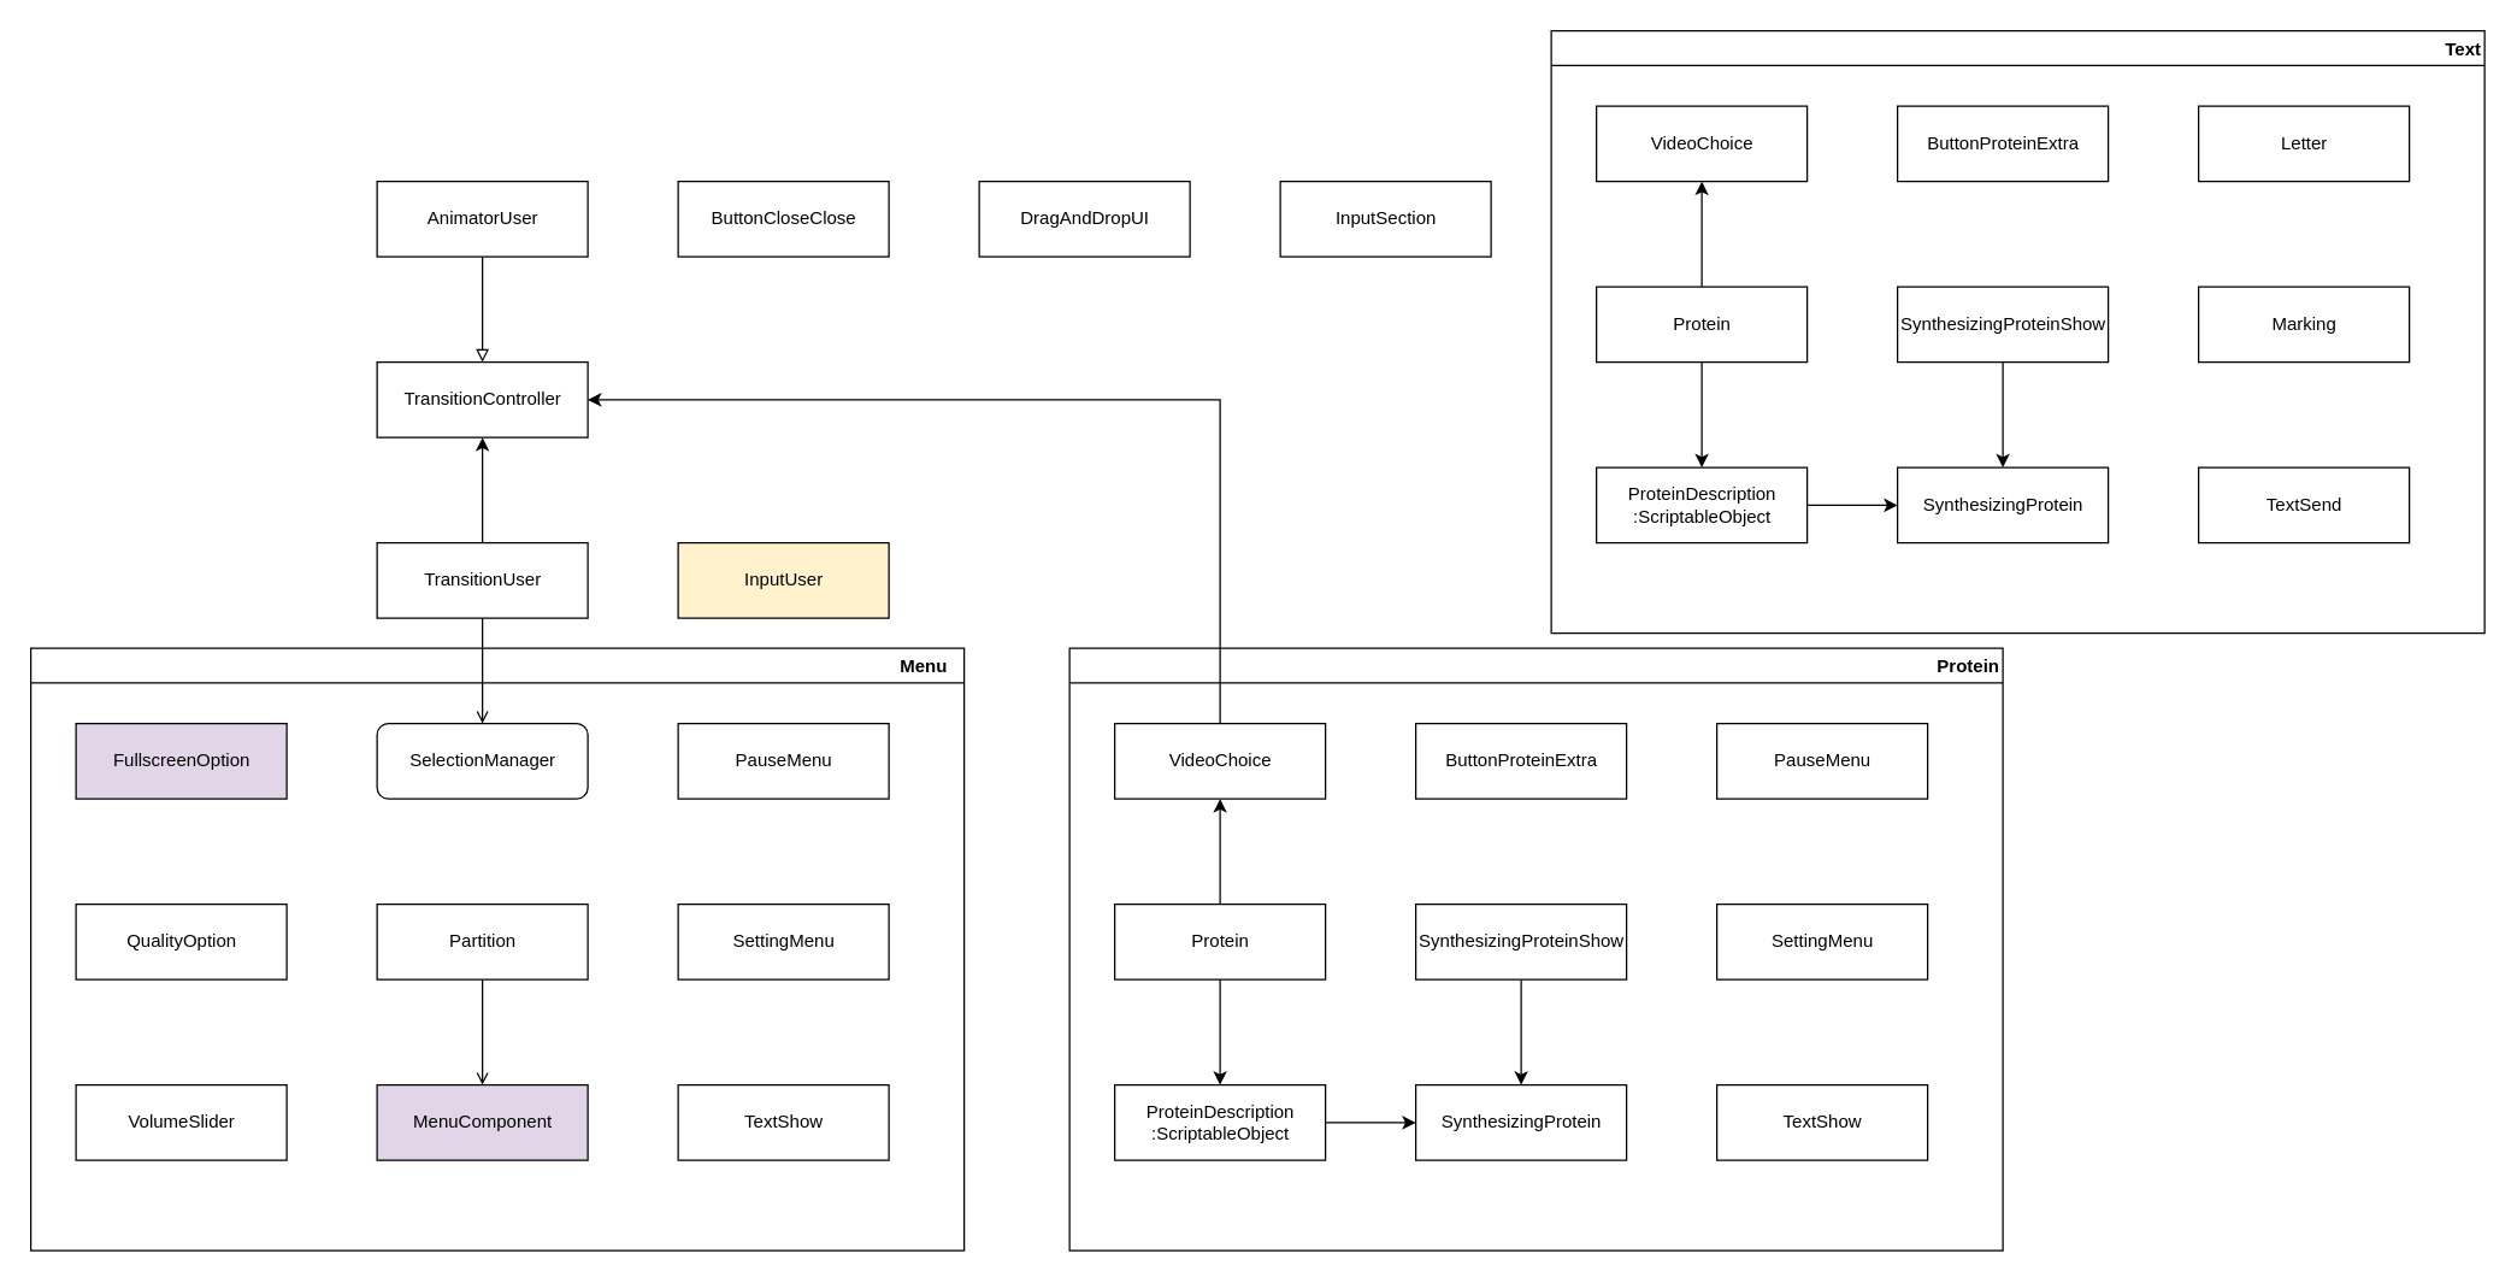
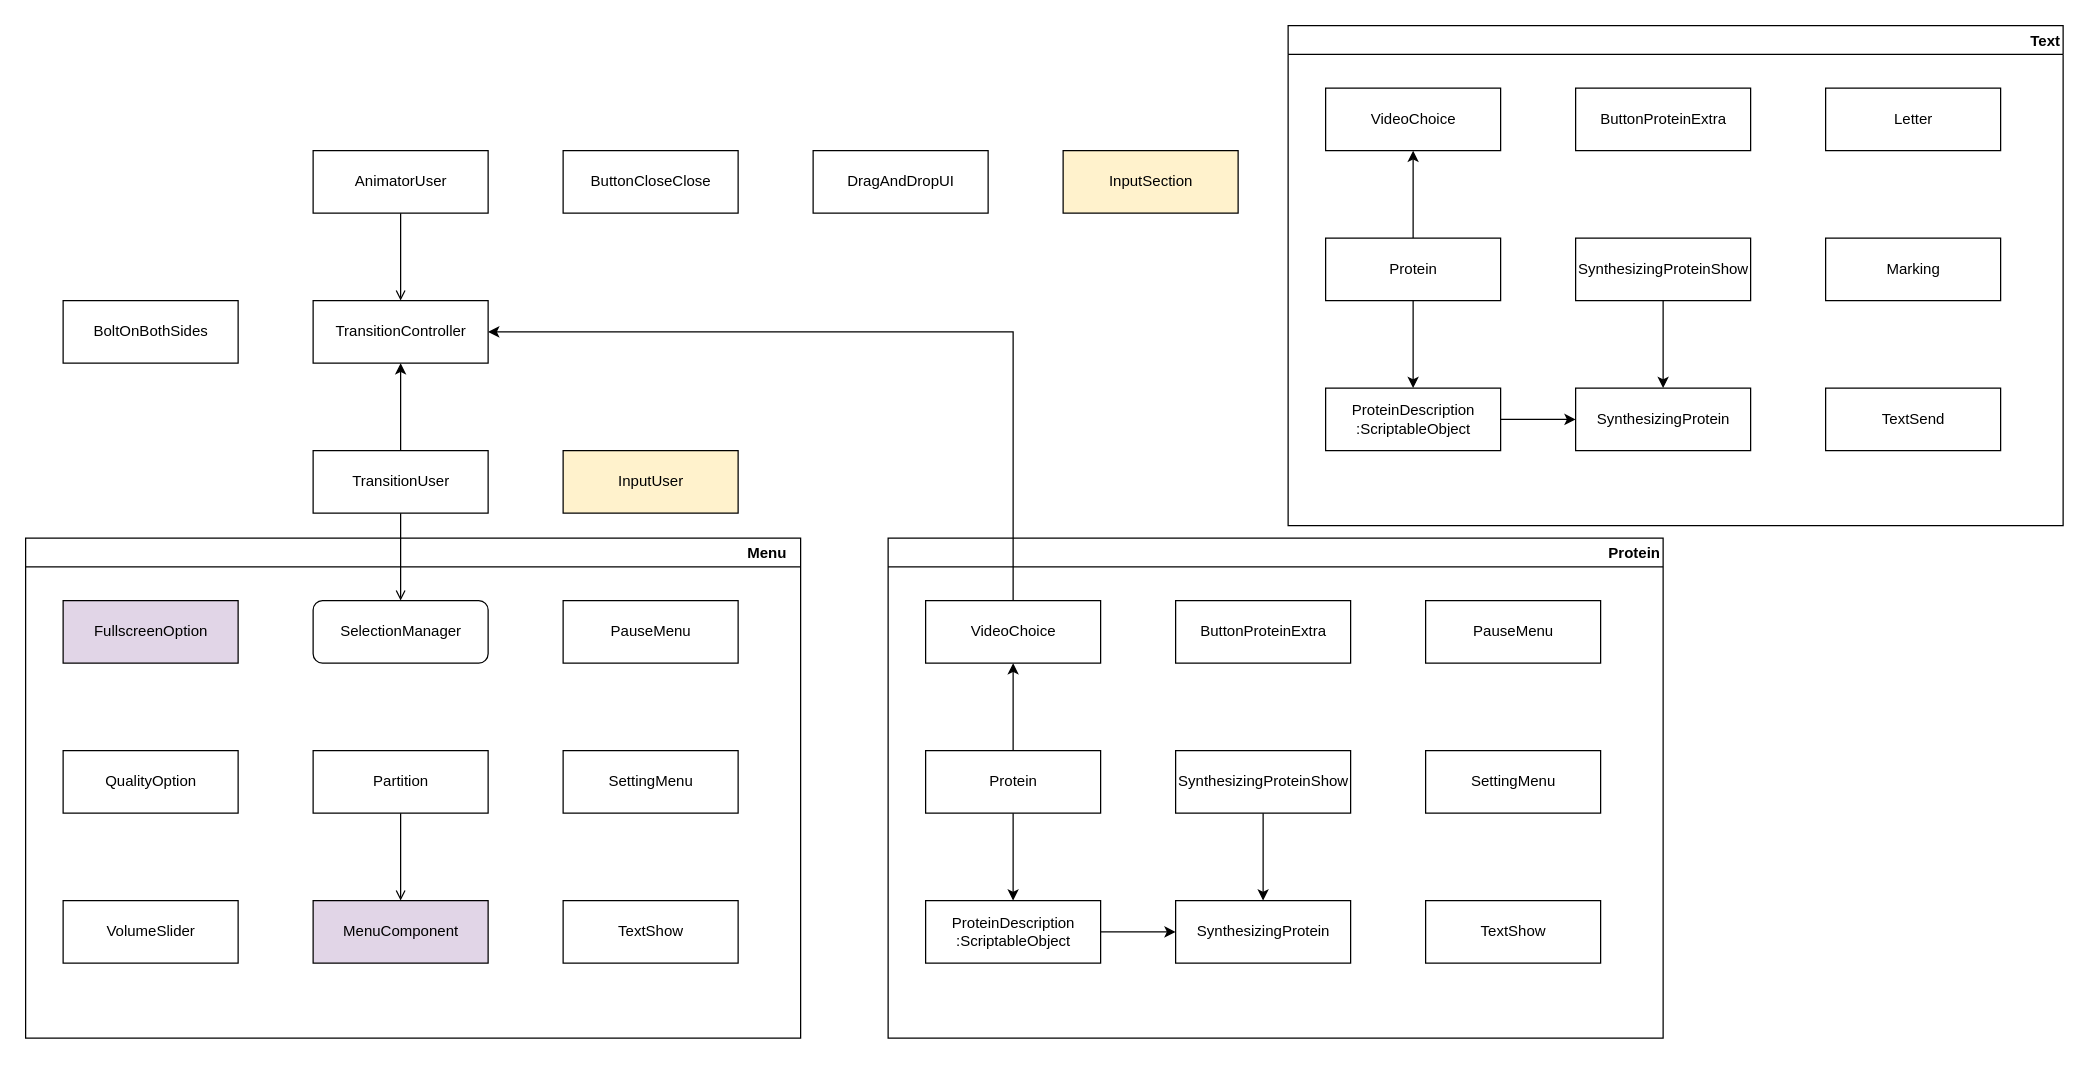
  <mxCell id="0" />
  <mxCell id="1" parent="0" />
  <mxCell id="2" value="                                                                                                                                                                          Menu" style="swimlane;startSize=23;" vertex="1" parent="1"><mxGeometry x="20" y="430" width="620" height="400" as="geometry" /></mxCell>
  <mxCell id="3" value="FullscreenOption" style="html=1;fillColor=#e1d5e7;" vertex="1" parent="2"><mxGeometry x="30" y="50" width="140" height="50" as="geometry" /></mxCell>
  <mxCell id="4" value="MenuComponent" style="html=1;fillColor=#e1d5e7;" vertex="1" parent="2"><mxGeometry x="230" y="290" width="140" height="50" as="geometry" /></mxCell>
  <mxCell id="5" style="edgeStyle=orthogonalEdgeStyle;rounded=0;orthogonalLoop=1;jettySize=auto;html=1;endArrow=open;endFill=0;" edge="1" parent="2" source="6" target="4"><mxGeometry relative="1" as="geometry" /></mxCell>
  <mxCell id="6" value="Partition" style="html=1;" vertex="1" parent="2"><mxGeometry x="230" y="170" width="140" height="50" as="geometry" /></mxCell>
  <mxCell id="7" value="PauseMenu" style="html=1;" vertex="1" parent="2"><mxGeometry x="430" y="50" width="140" height="50" as="geometry" /></mxCell>
  <mxCell id="8" value="QualityOption" style="html=1;" vertex="1" parent="2"><mxGeometry x="30" y="170" width="140" height="50" as="geometry" /></mxCell>
  <mxCell id="9" value="SelectionManager" style="html=1;rounded=1;" vertex="1" parent="2"><mxGeometry x="230" y="50" width="140" height="50" as="geometry" /></mxCell>
  <mxCell id="10" value="SettingMenu" style="html=1;" vertex="1" parent="2"><mxGeometry x="430" y="170" width="140" height="50" as="geometry" /></mxCell>
  <mxCell id="11" value="TextShow" style="html=1;" vertex="1" parent="2"><mxGeometry x="430" y="290" width="140" height="50" as="geometry" /></mxCell>
  <mxCell id="12" value="VolumeSlider" style="html=1;" vertex="1" parent="2"><mxGeometry x="30" y="290" width="140" height="50" as="geometry" /></mxCell>
+ <mxCell id="13" value="BoltOnBothSides" style="html=1;" vertex="1" parent="1"><mxGeometry x="50" y="240" width="140" height="50" as="geometry" /></mxCell>
  <mxCell id="14" value="TransitionController" style="html=1;" vertex="1" parent="1"><mxGeometry x="250" y="240" width="140" height="50" as="geometry" /></mxCell>
- <mxCell id="15" style="edgeStyle=orthogonalEdgeStyle;rounded=0;orthogonalLoop=1;jettySize=auto;html=1;endArrow=block;endFill=0;" edge="1" parent="1" source="16" target="14"><mxGeometry relative="1" as="geometry" /></mxCell>
+ <mxCell id="15" style="edgeStyle=orthogonalEdgeStyle;rounded=0;orthogonalLoop=1;jettySize=auto;html=1;endArrow=open;endFill=0;" edge="1" parent="1" source="16" target="14"><mxGeometry relative="1" as="geometry" /></mxCell>
  <mxCell id="16" value="AnimatorUser" style="html=1;" vertex="1" parent="1"><mxGeometry x="250" y="120" width="140" height="50" as="geometry" /></mxCell>
  <mxCell id="17" style="edgeStyle=orthogonalEdgeStyle;rounded=0;orthogonalLoop=1;jettySize=auto;html=1;endArrow=classic;endFill=1;" edge="1" parent="1" source="19" target="14"><mxGeometry relative="1" as="geometry" /></mxCell>
  <mxCell id="18" style="edgeStyle=orthogonalEdgeStyle;rounded=0;orthogonalLoop=1;jettySize=auto;html=1;endArrow=open;endFill=0;" edge="1" parent="1" source="19" target="9"><mxGeometry relative="1" as="geometry" /></mxCell>
  <mxCell id="19" value="TransitionUser" style="html=1;" vertex="1" parent="1"><mxGeometry x="250" y="360" width="140" height="50" as="geometry" /></mxCell>
  <mxCell id="20" value="ButtonCloseClose" style="html=1;" vertex="1" parent="1"><mxGeometry x="450" y="120" width="140" height="50" as="geometry" /></mxCell>
- <mxCell id="21" value="InputSection" style="html=1;" vertex="1" parent="1"><mxGeometry x="850" y="120" width="140" height="50" as="geometry" /></mxCell>
+ <mxCell id="21" value="InputSection" style="html=1;fillColor=#fff2cc;" vertex="1" parent="1"><mxGeometry x="850" y="120" width="140" height="50" as="geometry" /></mxCell>
  <mxCell id="22" value="InputUser" style="html=1;fillColor=#fff2cc;" vertex="1" parent="1"><mxGeometry x="450" y="360" width="140" height="50" as="geometry" /></mxCell>
  <mxCell id="23" value="DragAndDropUI" style="html=1;" vertex="1" parent="1"><mxGeometry x="650" y="120" width="140" height="50" as="geometry" /></mxCell>
  <mxCell id="24" value="                                                                                                                                                                          Protein" style="swimlane;startSize=23;align=right;" vertex="1" parent="1"><mxGeometry x="710" y="430" width="620" height="400" as="geometry" /></mxCell>
  <mxCell id="25" value="ButtonProteinExtra" style="html=1;" vertex="1" parent="24"><mxGeometry x="230" y="50" width="140" height="50" as="geometry" /></mxCell>
  <mxCell id="26" value="SynthesizingProtein" style="html=1;" vertex="1" parent="24"><mxGeometry x="230" y="290" width="140" height="50" as="geometry" /></mxCell>
  <mxCell id="27" style="edgeStyle=orthogonalEdgeStyle;rounded=0;orthogonalLoop=1;jettySize=auto;html=1;endArrow=classic;endFill=1;" edge="1" parent="24" source="28" target="26"><mxGeometry relative="1" as="geometry" /></mxCell>
  <mxCell id="28" value="SynthesizingProteinShow" style="html=1;" vertex="1" parent="24"><mxGeometry x="230" y="170" width="140" height="50" as="geometry" /></mxCell>
  <mxCell id="29" value="PauseMenu" style="html=1;" vertex="1" parent="24"><mxGeometry x="430" y="50" width="140" height="50" as="geometry" /></mxCell>
  <mxCell id="30" style="edgeStyle=orthogonalEdgeStyle;rounded=0;orthogonalLoop=1;jettySize=auto;html=1;endArrow=classic;endFill=1;" edge="1" parent="24" source="32" target="37"><mxGeometry relative="1" as="geometry" /></mxCell>
  <mxCell id="31" style="edgeStyle=orthogonalEdgeStyle;rounded=0;orthogonalLoop=1;jettySize=auto;html=1;endArrow=classic;endFill=1;" edge="1" parent="24" source="32" target="33"><mxGeometry relative="1" as="geometry" /></mxCell>
  <mxCell id="32" value="Protein" style="html=1;" vertex="1" parent="24"><mxGeometry x="30" y="170" width="140" height="50" as="geometry" /></mxCell>
  <mxCell id="33" value="VideoChoice" style="html=1;" vertex="1" parent="24"><mxGeometry x="30" y="50" width="140" height="50" as="geometry" /></mxCell>
  <mxCell id="34" value="SettingMenu" style="html=1;" vertex="1" parent="24"><mxGeometry x="430" y="170" width="140" height="50" as="geometry" /></mxCell>
  <mxCell id="35" value="TextShow" style="html=1;" vertex="1" parent="24"><mxGeometry x="430" y="290" width="140" height="50" as="geometry" /></mxCell>
  <mxCell id="36" style="edgeStyle=orthogonalEdgeStyle;rounded=0;orthogonalLoop=1;jettySize=auto;html=1;endArrow=classic;endFill=1;" edge="1" parent="24" source="37" target="26"><mxGeometry relative="1" as="geometry" /></mxCell>
  <mxCell id="37" value="ProteinDescription&lt;br&gt;:ScriptableObject" style="html=1;" vertex="1" parent="24"><mxGeometry x="30" y="290" width="140" height="50" as="geometry" /></mxCell>
  <mxCell id="38" style="edgeStyle=elbowEdgeStyle;rounded=0;orthogonalLoop=1;jettySize=auto;html=1;endArrow=classic;endFill=1;elbow=vertical;" edge="1" parent="1" source="33" target="14"><mxGeometry relative="1" as="geometry"><Array as="points"><mxPoint x="590" y="265" /></Array></mxGeometry></mxCell>
  <mxCell id="39" value="Text" style="swimlane;startSize=23;align=right;" vertex="1" parent="1"><mxGeometry x="1030" y="20" width="620" height="400" as="geometry" /></mxCell>
  <mxCell id="40" value="ButtonProteinExtra" style="html=1;" vertex="1" parent="39"><mxGeometry x="230" y="50" width="140" height="50" as="geometry" /></mxCell>
  <mxCell id="41" value="SynthesizingProtein" style="html=1;" vertex="1" parent="39"><mxGeometry x="230" y="290" width="140" height="50" as="geometry" /></mxCell>
  <mxCell id="42" style="edgeStyle=orthogonalEdgeStyle;rounded=0;orthogonalLoop=1;jettySize=auto;html=1;endArrow=classic;endFill=1;" edge="1" parent="39" source="43" target="41"><mxGeometry relative="1" as="geometry" /></mxCell>
  <mxCell id="43" value="SynthesizingProteinShow" style="html=1;" vertex="1" parent="39"><mxGeometry x="230" y="170" width="140" height="50" as="geometry" /></mxCell>
  <mxCell id="44" value="Letter" style="html=1;" vertex="1" parent="39"><mxGeometry x="430" y="50" width="140" height="50" as="geometry" /></mxCell>
  <mxCell id="45" style="edgeStyle=orthogonalEdgeStyle;rounded=0;orthogonalLoop=1;jettySize=auto;html=1;endArrow=classic;endFill=1;" edge="1" parent="39" source="47" target="52"><mxGeometry relative="1" as="geometry" /></mxCell>
  <mxCell id="46" style="edgeStyle=orthogonalEdgeStyle;rounded=0;orthogonalLoop=1;jettySize=auto;html=1;endArrow=classic;endFill=1;" edge="1" parent="39" source="47" target="48"><mxGeometry relative="1" as="geometry" /></mxCell>
  <mxCell id="47" value="Protein" style="html=1;" vertex="1" parent="39"><mxGeometry x="30" y="170" width="140" height="50" as="geometry" /></mxCell>
  <mxCell id="48" value="VideoChoice" style="html=1;" vertex="1" parent="39"><mxGeometry x="30" y="50" width="140" height="50" as="geometry" /></mxCell>
  <mxCell id="49" value="Marking" style="html=1;" vertex="1" parent="39"><mxGeometry x="430" y="170" width="140" height="50" as="geometry" /></mxCell>
  <mxCell id="50" value="TextSend" style="html=1;" vertex="1" parent="39"><mxGeometry x="430" y="290" width="140" height="50" as="geometry" /></mxCell>
  <mxCell id="51" style="edgeStyle=orthogonalEdgeStyle;rounded=0;orthogonalLoop=1;jettySize=auto;html=1;endArrow=classic;endFill=1;" edge="1" parent="39" source="52" target="41"><mxGeometry relative="1" as="geometry" /></mxCell>
  <mxCell id="52" value="ProteinDescription&lt;br&gt;:ScriptableObject" style="html=1;" vertex="1" parent="39"><mxGeometry x="30" y="290" width="140" height="50" as="geometry" /></mxCell>
